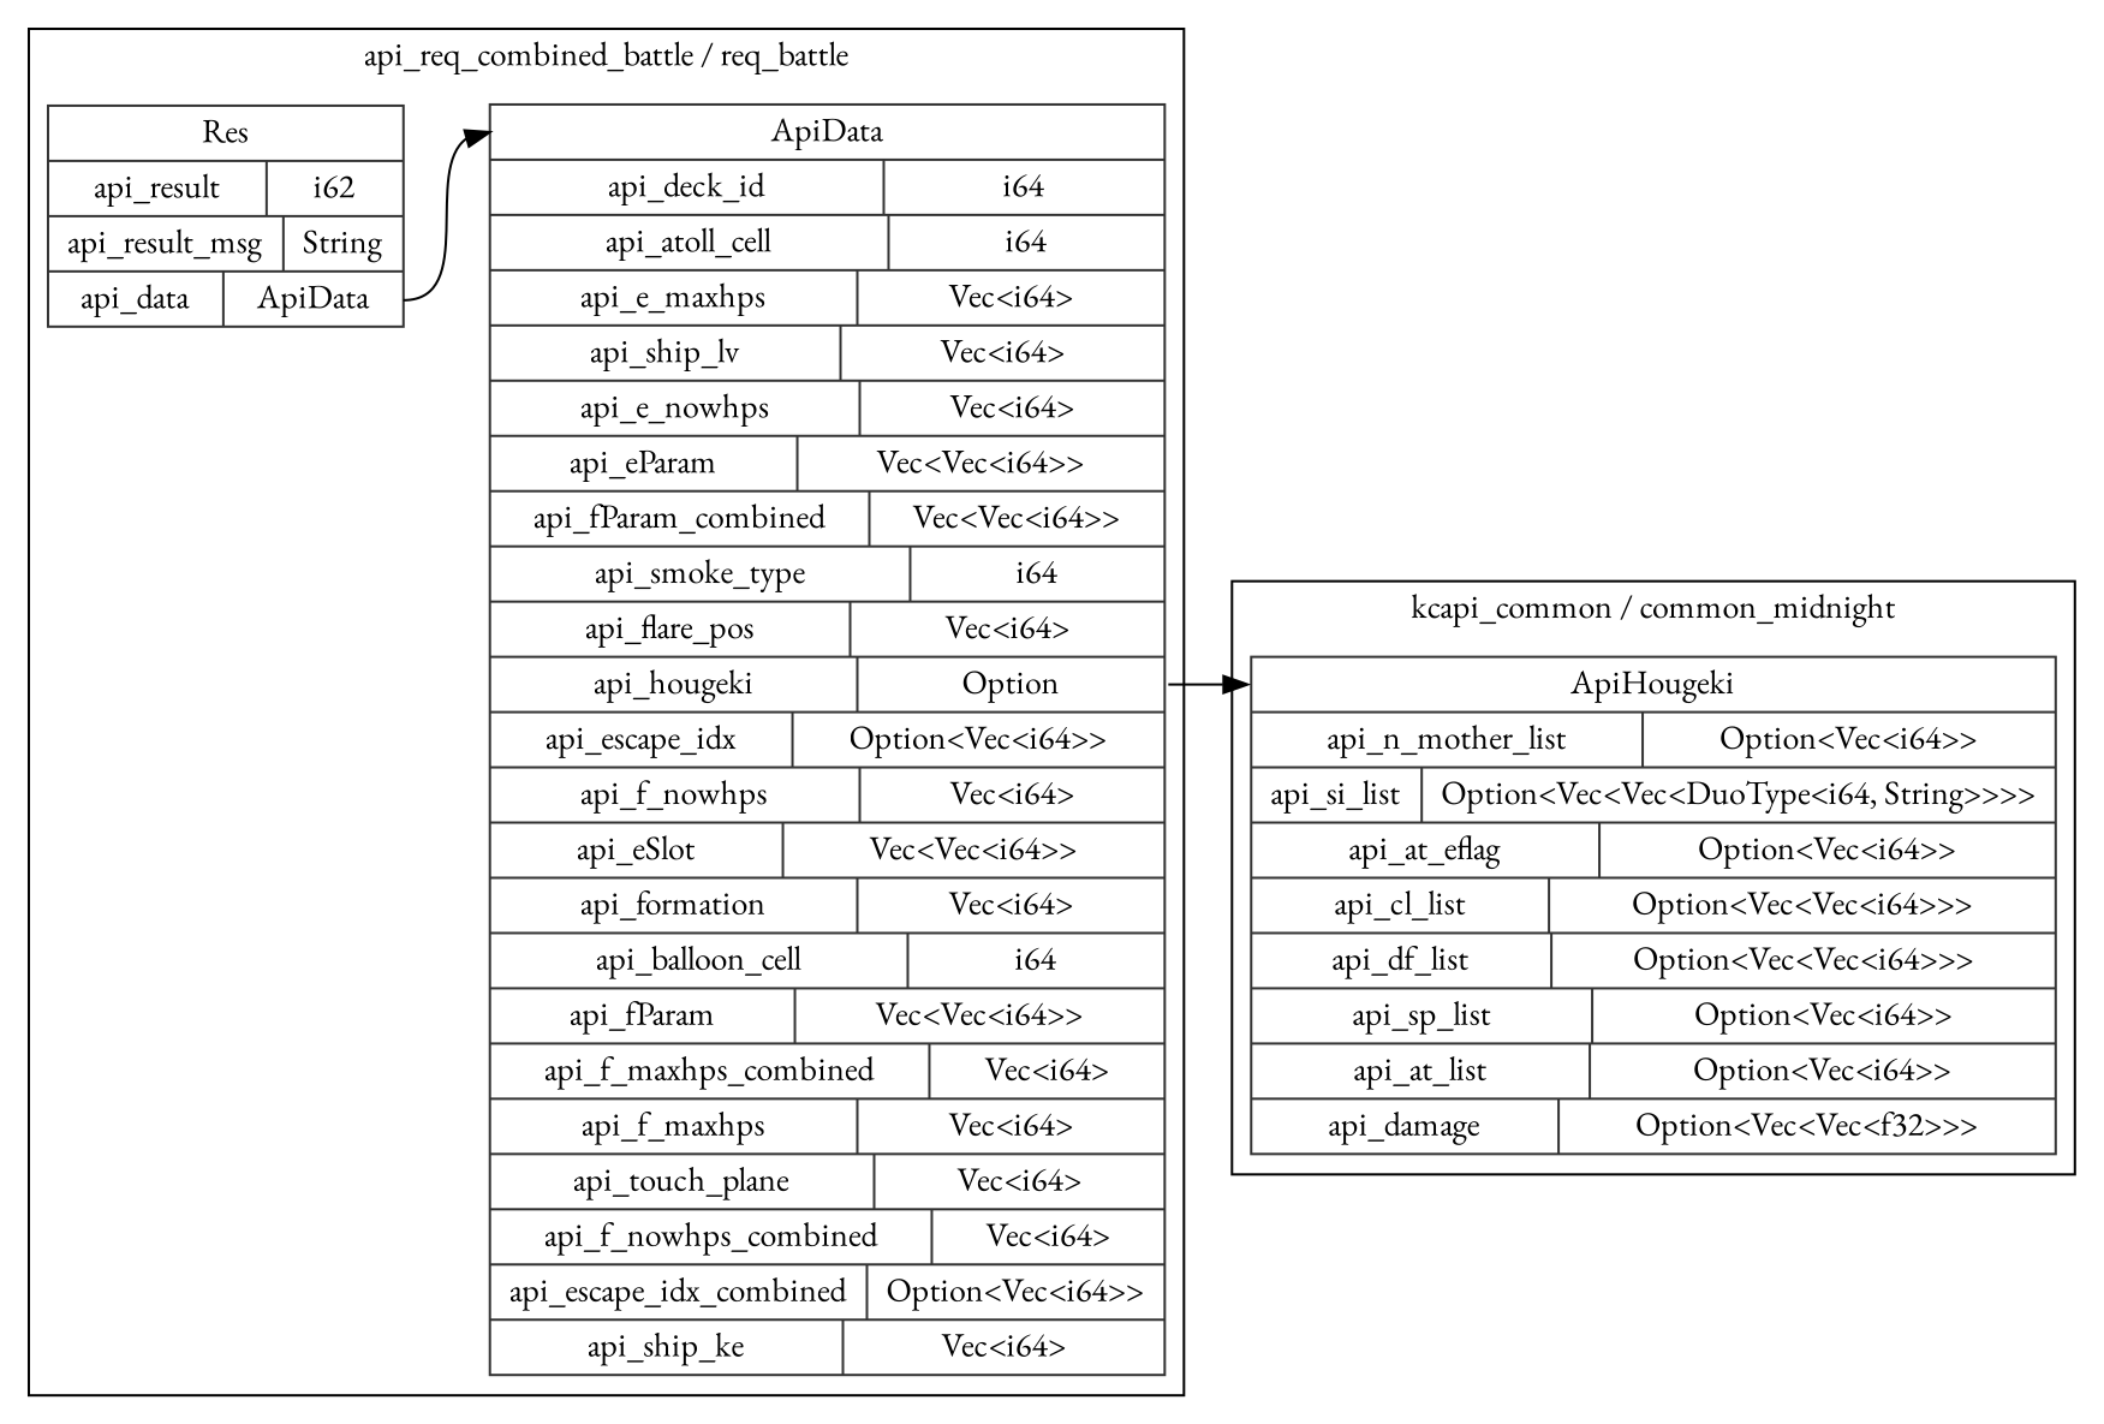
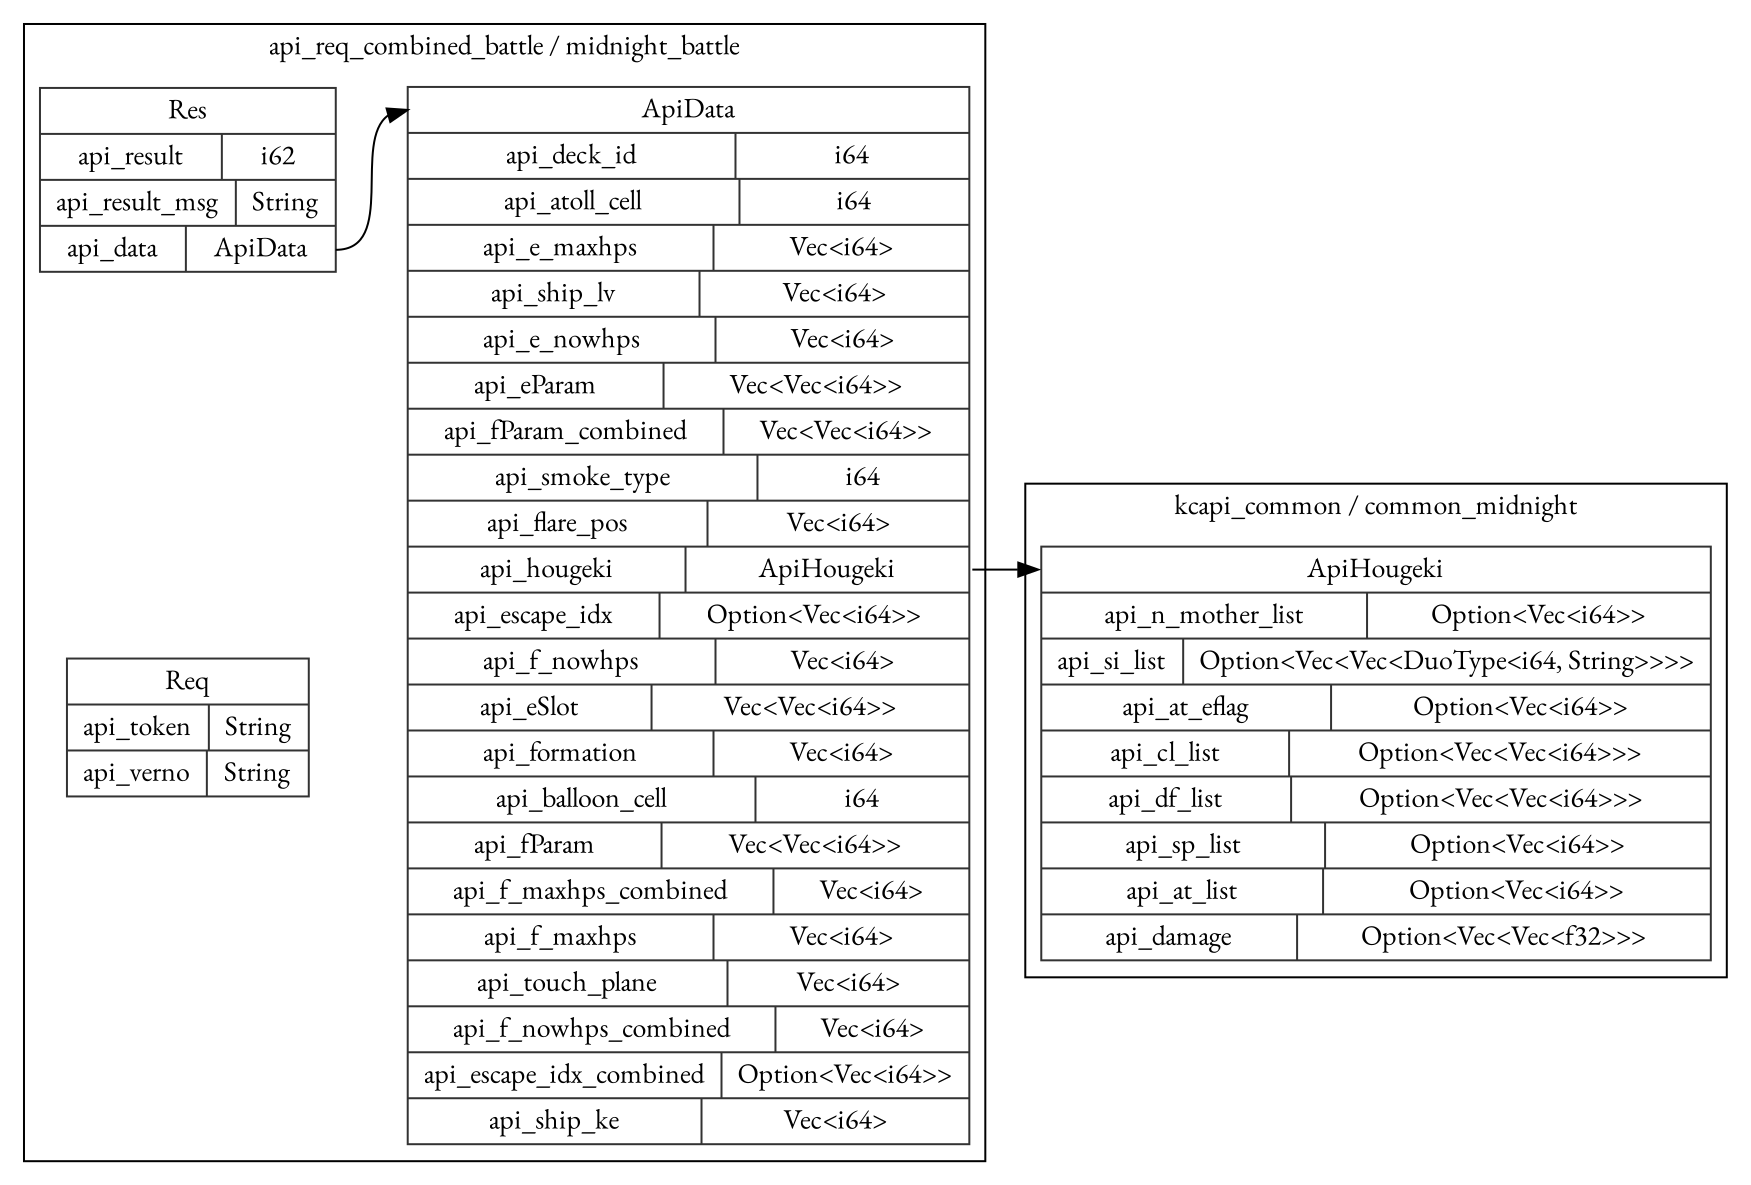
  digraph {
    fontname="EB Garamond"
    rankdir=LR
    node [color=gray20 fontname="EB Garamond" shape=record style=solid]
    edge [fontname="EB Garamond"]
    n1 [label="<ApiHougeki> ApiHougeki  | { api_n_mother_list | <api_n_mother_list> Option\<Vec\<i64\>\> } | { api_si_list | <api_si_list> Option\<Vec\<Vec\<DuoType\<i64, String\>\>\>\> } | { api_at_eflag | <api_at_eflag> Option\<Vec\<i64\>\> } | { api_cl_list | <api_cl_list> Option\<Vec\<Vec\<i64\>\>\> } | { api_df_list | <api_df_list> Option\<Vec\<Vec\<i64\>\>\> } | { api_sp_list | <api_sp_list> Option\<Vec\<i64\>\> } | { api_at_list | <api_at_list> Option\<Vec\<i64\>\> } | { api_damage | <api_damage> Option\<Vec\<Vec\<f32\>\>\> }"]
    n2 [label="<Res> Res  | { api_result | <api_result> i62 } | { api_result_msg | <api_result_msg> String } | { api_data | <api_data> ApiData }"]
-   n3 [label="<ApiData> ApiData  | { api_deck_id | <api_deck_id> i64 } | { api_atoll_cell | <api_atoll_cell> i64 } | { api_e_maxhps | <api_e_maxhps> Vec\<i64\> } | { api_ship_lv | <api_ship_lv> Vec\<i64\> } | { api_e_nowhps | <api_e_nowhps> Vec\<i64\> } | { api_eParam | <api_eParam> Vec\<Vec\<i64\>\> } | { api_fParam_combined | <api_fParam_combined> Vec\<Vec\<i64\>\> } | { api_smoke_type | <api_smoke_type> i64 } | { api_flare_pos | <api_flare_pos> Vec\<i64\> } | { api_hougeki | <api_hougeki> Option } | { api_escape_idx | <api_escape_idx> Option\<Vec\<i64\>\> } | { api_f_nowhps | <api_f_nowhps> Vec\<i64\> } | { api_eSlot | <api_eSlot> Vec\<Vec\<i64\>\> } | { api_formation | <api_formation> Vec\<i64\> } | { api_balloon_cell | <api_balloon_cell> i64 } | { api_fParam | <api_fParam> Vec\<Vec\<i64\>\> } | { api_f_maxhps_combined | <api_f_maxhps_combined> Vec\<i64\> } | { api_f_maxhps | <api_f_maxhps> Vec\<i64\> } | { api_touch_plane | <api_touch_plane> Vec\<i64\> } | { api_f_nowhps_combined | <api_f_nowhps_combined> Vec\<i64\> } | { api_escape_idx_combined | <api_escape_idx_combined> Option\<Vec\<i64\>\> } | { api_ship_ke | <api_ship_ke> Vec\<i64\> }"]
+   n3 [label="<ApiData> ApiData  | { api_deck_id | <api_deck_id> i64 } | { api_atoll_cell | <api_atoll_cell> i64 } | { api_e_maxhps | <api_e_maxhps> Vec\<i64\> } | { api_ship_lv | <api_ship_lv> Vec\<i64\> } | { api_e_nowhps | <api_e_nowhps> Vec\<i64\> } | { api_eParam | <api_eParam> Vec\<Vec\<i64\>\> } | { api_fParam_combined | <api_fParam_combined> Vec\<Vec\<i64\>\> } | { api_smoke_type | <api_smoke_type> i64 } | { api_flare_pos | <api_flare_pos> Vec\<i64\> } | { api_hougeki | <api_hougeki> ApiHougeki } | { api_escape_idx | <api_escape_idx> Option\<Vec\<i64\>\> } | { api_f_nowhps | <api_f_nowhps> Vec\<i64\> } | { api_eSlot | <api_eSlot> Vec\<Vec\<i64\>\> } | { api_formation | <api_formation> Vec\<i64\> } | { api_balloon_cell | <api_balloon_cell> i64 } | { api_fParam | <api_fParam> Vec\<Vec\<i64\>\> } | { api_f_maxhps_combined | <api_f_maxhps_combined> Vec\<i64\> } | { api_f_maxhps | <api_f_maxhps> Vec\<i64\> } | { api_touch_plane | <api_touch_plane> Vec\<i64\> } | { api_f_nowhps_combined | <api_f_nowhps_combined> Vec\<i64\> } | { api_escape_idx_combined | <api_escape_idx_combined> Option\<Vec\<i64\>\> } | { api_ship_ke | <api_ship_ke> Vec\<i64\> }"]
+   n4 [label="<Req> Req  | { api_token | <api_token> String } | { api_verno | <api_verno> String }"]
    subgraph cluster_1 {
      label="kcapi_common / common_midnight"
      n1
    }
    subgraph cluster_2 {
-     label="api_req_combined_battle / req_battle"
+     label="api_req_combined_battle / midnight_battle"
      n2
      n3
+     n4
    }
    n2 -> n3 [headport="ApiData:w" tailport="api_data:e"]
    n3 -> n1 [headport="ApiHougeki:w" tailport="api_hougeki:e"]
  }
